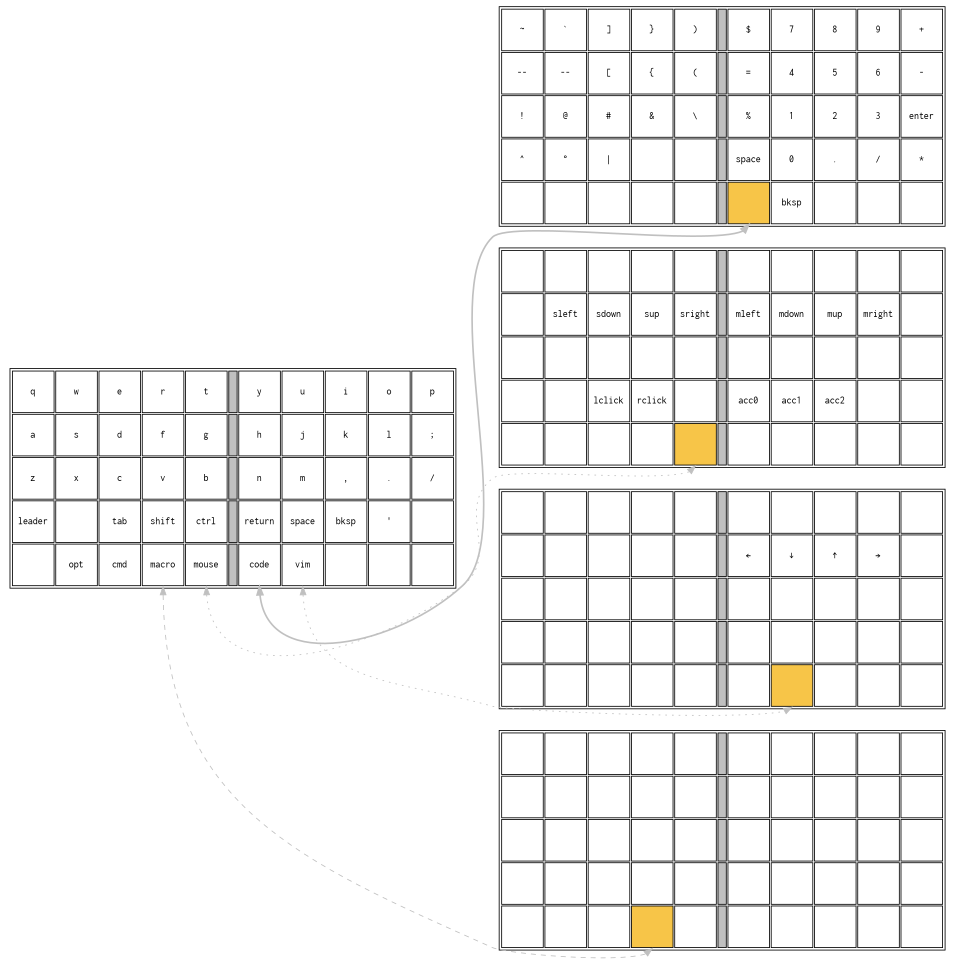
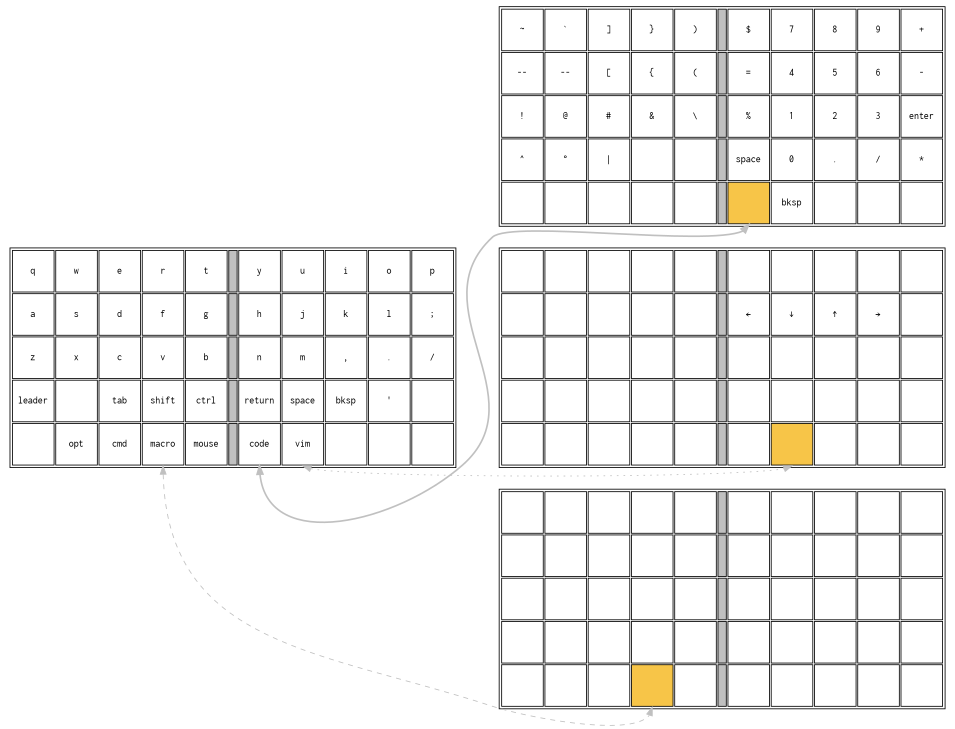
  digraph {
    rankdir=LR
    node [shape=plaintext]
    edge [color=grey dir=both style=dotted]
    n1 [label=< <table> /* Row 5 */   <tr>     <td width="50" height="50"><font face="courier" point-size="12">q</font></td>     <td width="50" height="50"><font face="courier" point-size="12">w</font></td>     <td width="50" height="50"><font face="courier" point-size="12">e</font></td>     <td width="50" height="50"><font face="courier" point-size="12">r</font></td>     <td width="50" height="50"><font face="courier" point-size="12">t</font></td>     <td bgcolor="grey" width="10" height="50"></td>     <td width="50" height="50"><font face="courier" point-size="12">y</font></td>     <td width="50" height="50"><font face="courier" point-size="12">u</font></td>     <td width="50" height="50"><font face="courier" point-size="12">i</font></td>     <td width="50" height="50"><font face="courier" point-size="12">o</font></td>     <td width="50" height="50"><font face="courier" point-size="12">p</font></td>   </tr> /* Row 4 "Home Row" */   <tr>     <td width="50" height="50"><font face="courier" point-size="12">a</font></td>     <td width="50" height="50"><font face="courier" point-size="12">s</font></td>     <td width="50" height="50"><font face="courier" point-size="12">d</font></td>     <td width="50" height="50"><font face="courier" point-size="12">f</font></td>     <td width="50" height="50"><font face="courier" point-size="12">g</font></td>     <td bgcolor="grey" width="10" height="50"></td>     <td width="50" height="50"><font face="courier" point-size="12">h</font></td>     <td width="50" height="50"><font face="courier" point-size="12">j</font></td>     <td width="50" height="50"><font face="courier" point-size="12">k</font></td>     <td width="50" height="50"><font face="courier" point-size="12">l</font></td>     <td width="50" height="50"><font face="courier" point-size="12">;</font></td>   </tr> /* Row 3 */   <tr>     <td width="50" height="50"><font face="courier" point-size="12">z</font></td>     <td width="50" height="50"><font face="courier" point-size="12">x</font></td>     <td width="50" height="50"><font face="courier" point-size="12">c</font></td>     <td width="50" height="50"><font face="courier" point-size="12">v</font></td>     <td width="50" height="50"><font face="courier" point-size="12">b</font></td>     <td bgcolor="grey" width="10" height="50"></td>     <td width="50" height="50"><font face="courier" point-size="12">n</font></td>     <td width="50" height="50"><font face="courier" point-size="12">m</font></td>     <td width="50" height="50"><font face="courier" point-size="12">,</font></td>     <td width="50" height="50"><font face="courier" point-size="12">.</font></td>     <td width="50" height="50"><font face="courier" point-size="12">/</font></td>   </tr> /* Row 2 "Upper Thumb Row" */   <tr>     <td width="50" height="50"><font face="courier" point-size="12">leader</font></td>     <td width="50" height="50"><font face="courier" point-size="12">&nbsp;</font></td>     <td width="50" height="50"><font face="courier" point-size="12">tab</font></td>     <td width="50" height="50"><font face="courier" point-size="12">shift</font></td>     <td width="50" height="50"><font face="courier" point-size="12">ctrl</font></td>     <td bgcolor="grey" width="10" height="50"></td>     <td width="50" height="50"><font face="courier" point-size="12">return</font></td>     <td width="50" height="50"><font face="courier" point-size="12">space</font></td>     <td width="50" height="50"><font face="courier" point-size="12">bksp</font></td>     <td width="50" height="50"><font face="courier" point-size="12">'</font></td>     <td width="50" height="50"><font face="courier" point-size="12">&nbsp;</font></td>   </tr> /* Row 1 "Lower Thumb Row" */   <tr>     <td width="50" height="50"><font face="courier" point-size="12">&nbsp;</font></td>     <td width="50" height="50"><font face="courier" point-size="12">opt</font></td>     <td width="50" height="50"><font face="courier" point-size="12">cmd</font></td>     <td port="macroKey" width="50" height="50"><font face="courier" point-size="12">macro</font></td>     <td port="mouseKey" width="50" height="50"><font face="courier" point-size="12">mouse</font></td>     <td bgcolor="grey" width="10" height="50"></td>     <td port="codeKey" width="50" height="50"><font face="courier" point-size="12">code</font></td>     <td port="vimKey" width="50" height="50"><font face="courier" point-size="12">vim</font></td>     <td width="50" height="50"><font face="courier" point-size="12">&nbsp;</font></td>     <td width="50" height="50"><font face="courier" point-size="12">&nbsp;</font></td>     <td width="50" height="50"><font face="courier" point-size="12">&nbsp;</font></td>   </tr> </table>>]
    n2 [label=< <table> /* Row 5 */   <tr>     <td width="50" height="50"><font face="courier" point-size="12">~</font></td>     <td width="50" height="50"><font face="courier" point-size="12">`</font></td>     <td width="50" height="50"><font face="courier" point-size="12">&#93;</font></td>     <td width="50" height="50"><font face="courier" point-size="12">}</font></td>     <td width="50" height="50"><font face="courier" point-size="12">)</font></td>     <td bgcolor="grey" width="10" height="50"></td>     <td width="50" height="50"><font face="courier" point-size="12">$</font></td>     <td width="50" height="50"><font face="courier" point-size="12">7</font></td>     <td width="50" height="50"><font face="courier" point-size="12">8</font></td>     <td width="50" height="50"><font face="courier" point-size="12">9</font></td>     <td width="50" height="50"><font face="courier" point-size="12">+</font></td>   </tr> /* Row 4 "Home Row" */   <tr>     <td width="50" height="50"><font face="courier" point-size="12">--</font></td>     <td width="50" height="50"><font face="courier" point-size="12">--</font></td>     <td width="50" height="50"><font face="courier" point-size="12">[</font></td>     <td width="50" height="50"><font face="courier" point-size="12">{</font></td>     <td width="50" height="50"><font face="courier" point-size="12">(</font></td>     <td bgcolor="grey" width="10" height="50"></td>     <td width="50" height="50"><font face="courier" point-size="12">=</font></td>     <td width="50" height="50"><font face="courier" point-size="12">4</font></td>     <td width="50" height="50"><font face="courier" point-size="12">5</font></td>     <td width="50" height="50"><font face="courier" point-size="12">6</font></td>     <td width="50" height="50"><font face="courier" point-size="12">-</font></td>   </tr> /* Row 3 */   <tr>     <td width="50" height="50"><font face="courier" point-size="12">!</font></td>     <td width="50" height="50"><font face="courier" point-size="12">@</font></td>     <td width="50" height="50"><font face="courier" point-size="12">#</font></td>     <td width="50" height="50"><font face="courier" point-size="12">&amp;</font></td>     <td width="50" height="50"><font face="courier" point-size="12">\</font></td>     <td bgcolor="grey" width="10" height="50"></td>     <td width="50" height="50"><font face="courier" point-size="12">%</font></td>     <td width="50" height="50"><font face="courier" point-size="12">1</font></td>     <td width="50" height="50"><font face="courier" point-size="12">2</font></td>     <td width="50" height="50"><font face="courier" point-size="12">3</font></td>     <td width="50" height="50"><font face="courier" point-size="12">enter</font></td>   </tr> /* Row 2 "Upper Thumb Row" */   <tr>     <td width="50" height="50"><font face="courier" point-size="12">^</font></td>     <td width="50" height="50"><font face="courier" point-size="12">°</font></td>     <td width="50" height="50"><font face="courier" point-size="12">|</font></td>     <td width="50" height="50"><font face="courier" point-size="12">&nbsp;</font></td>     <td width="50" height="50"><font face="courier" point-size="12">&nbsp;</font></td>     <td bgcolor="grey" width="10" height="50"></td>     <td width="50" height="50"><font face="courier" point-size="12">space</font></td>     <td width="50" height="50"><font face="courier" point-size="12">0</font></td>     <td width="50" height="50"><font face="courier" point-size="12">.</font></td>     <td width="50" height="50"><font face="courier" point-size="12">/</font></td>     <td width="50" height="50"><font face="courier" point-size="12">*</font></td>   </tr> /* Row 1 "Lower Thumb Row" */   <tr>     <td width="50" height="50"><font face="courier" point-size="12">&nbsp;</font></td>     <td width="50" height="50"><font face="courier" point-size="12">&nbsp;</font></td>     <td width="50" height="50"><font face="courier" point-size="12">&nbsp;</font></td>     <td width="50" height="50"><font face="courier" point-size="12">&nbsp;</font></td>     <td width="50" height="50"><font face="courier" point-size="12">&nbsp;</font></td>     <td bgcolor="grey" width="10" height="50"></td>     <td port="codeLayer" bgcolor="#F7C548" width="50" height="50"><font color="white" face="courier" point-size="12">&nbsp;</font></td>     <td width="50" height="50"><font face="courier" point-size="12">bksp</font></td>     <td width="50" height="50"><font face="courier" point-size="12">&nbsp;</font></td>     <td width="50" height="50"><font face="courier" point-size="12">&nbsp;</font></td>     <td width="50" height="50"><font face="courier" point-size="12">&nbsp;</font></td>   </tr> </table>>]
-   n3 [label=< <table> /* Row 5 */   <tr>     <td width="50" height="50"><font face="courier" point-size="12">&nbsp;</font></td>     <td width="50" height="50"><font face="courier" point-size="12">&nbsp;</font></td>     <td width="50" height="50"><font face="courier" point-size="12">&nbsp;</font></td>     <td width="50" height="50"><font face="courier" point-size="12">&nbsp;</font></td>     <td width="50" height="50"><font face="courier" point-size="12">&nbsp;</font></td>     <td bgcolor="grey" width="10" height="50"></td>     <td width="50" height="50"><font face="courier" point-size="12">&nbsp;</font></td>     <td width="50" height="50"><font face="courier" point-size="12">&nbsp;</font></td>     <td width="50" height="50"><font face="courier" point-size="12">&nbsp;</font></td>     <td width="50" height="50"><font face="courier" point-size="12">&nbsp;</font></td>     <td width="50" height="50"><font face="courier" point-size="12">&nbsp;</font></td>   </tr> /* Row 4 "Home Row" */   <tr>     <td width="50" height="50"><font face="courier" point-size="12">&nbsp;</font></td>     <td width="50" height="50"><font face="courier" point-size="12">sleft</font></td>     <td width="50" height="50"><font face="courier" point-size="12">sdown</font></td>     <td width="50" height="50"><font face="courier" point-size="12">sup</font></td>     <td width="50" height="50"><font face="courier" point-size="12">sright</font></td>     <td bgcolor="grey" width="10" height="50"></td>     <td width="50" height="50"><font face="courier" point-size="12">mleft</font></td>     <td width="50" height="50"><font face="courier" point-size="12">mdown</font></td>     <td width="50" height="50"><font face="courier" point-size="12">mup</font></td>     <td width="50" height="50"><font face="courier" point-size="12">mright</font></td>     <td width="50" height="50"><font face="courier" point-size="12">&nbsp;</font></td>   </tr> /* Row 3 */   <tr>     <td width="50" height="50"><font face="courier" point-size="12">&nbsp;</font></td>     <td width="50" height="50"><font face="courier" point-size="12">&nbsp;</font></td>     <td width="50" height="50"><font face="courier" point-size="12">&nbsp;</font></td>     <td width="50" height="50"><font face="courier" point-size="12">&nbsp;</font></td>     <td width="50" height="50"><font face="courier" point-size="12">&nbsp;</font></td>     <td bgcolor="grey" width="10" height="50"></td>     <td width="50" height="50"><font face="courier" point-size="12">&nbsp;</font></td>     <td width="50" height="50"><font face="courier" point-size="12">&nbsp;</font></td>     <td width="50" height="50"><font face="courier" point-size="12">&nbsp;</font></td>     <td width="50" height="50"><font face="courier" point-size="12">&nbsp;</font></td>     <td width="50" height="50"><font face="courier" point-size="12">&nbsp;</font></td>   </tr> /* Row 2 "Upper Thumb Row" */   <tr>     <td width="50" height="50"><font face="courier" point-size="12">&nbsp;</font></td>     <td width="50" height="50"><font face="courier" point-size="12">&nbsp;</font></td>     <td width="50" height="50"><font face="courier" point-size="12">lclick</font></td>     <td width="50" height="50"><font face="courier" point-size="12">rclick</font></td>     <td width="50" height="50"><font face="courier" point-size="12">&nbsp;</font></td>     <td bgcolor="grey" width="10" height="50"></td>     <td width="50" height="50"><font face="courier" point-size="12">acc0</font></td>     <td width="50" height="50"><font face="courier" point-size="12">acc1</font></td>     <td width="50" height="50"><font face="courier" point-size="12">acc2</font></td>     <td width="50" height="50"><font face="courier" point-size="12">&nbsp;</font></td>     <td width="50" height="50"><font face="courier" point-size="12">&nbsp;</font></td>   </tr> /* Row 1 "Lower Thumb Row" */   <tr>     <td width="50" height="50"><font face="courier" point-size="12">&nbsp;</font></td>     <td width="50" height="50"><font face="courier" point-size="12">&nbsp;</font></td>     <td width="50" height="50"><font face="courier" point-size="12">&nbsp;</font></td>     <td width="50" height="50"><font face="courier" point-size="12">&nbsp;</font></td>     <td port="mouseLayer" bgcolor="#F7C548" width="50" height="50"><font color="white" face="courier" point-size="12">&nbsp;</font></td>     <td bgcolor="grey" width="10" height="50"></td>     <td width="50" height="50"><font face="courier" point-size="12">&nbsp;</font></td>     <td width="50" height="50"><font face="courier" point-size="12">&nbsp;</font></td>     <td width="50" height="50"><font face="courier" point-size="12">&nbsp;</font></td>     <td width="50" height="50"><font face="courier" point-size="12">&nbsp;</font></td>     <td width="50" height="50"><font face="courier" point-size="12">&nbsp;</font></td>   </tr> </table>>]
    n4 [label=< <table> /* Row 5 */   <tr>     <td width="50" height="50"><font face="courier" point-size="12">&nbsp;</font></td>     <td width="50" height="50"><font face="courier" point-size="12">&nbsp;</font></td>     <td width="50" height="50"><font face="courier" point-size="12">&nbsp;</font></td>     <td width="50" height="50"><font face="courier" point-size="12">&nbsp;</font></td>     <td width="50" height="50"><font face="courier" point-size="12">&nbsp;</font></td>     <td bgcolor="grey" width="10" height="50"></td>     <td width="50" height="50"><font face="courier" point-size="12">&nbsp;</font></td>     <td width="50" height="50"><font face="courier" point-size="12">&nbsp;</font></td>     <td width="50" height="50"><font face="courier" point-size="12">&nbsp;</font></td>     <td width="50" height="50"><font face="courier" point-size="12">&nbsp;</font></td>     <td width="50" height="50"><font face="courier" point-size="12">&nbsp;</font></td>   </tr> /* Row 4 "Home Row" */   <tr>     <td width="50" height="50"><font face="courier" point-size="12">&nbsp;</font></td>     <td width="50" height="50"><font face="courier" point-size="12">&nbsp;</font></td>     <td width="50" height="50"><font face="courier" point-size="12">&nbsp;</font></td>     <td width="50" height="50"><font face="courier" point-size="12">&nbsp;</font></td>     <td width="50" height="50"><font face="courier" point-size="12">&nbsp;</font></td>     <td bgcolor="grey" width="10" height="50"></td>     <td width="50" height="50"><font face="courier" point-size="12">←</font></td>     <td width="50" height="50"><font face="courier" point-size="12">↓</font></td>     <td width="50" height="50"><font face="courier" point-size="12">↑</font></td>     <td width="50" height="50"><font face="courier" point-size="12">→</font></td>     <td width="50" height="50"><font face="courier" point-size="12">&nbsp;</font></td>   </tr> /* Row 3 */   <tr>     <td width="50" height="50"><font face="courier" point-size="12">&nbsp;</font></td>     <td width="50" height="50"><font face="courier" point-size="12">&nbsp;</font></td>     <td width="50" height="50"><font face="courier" point-size="12">&nbsp;</font></td>     <td width="50" height="50"><font face="courier" point-size="12">&nbsp;</font></td>     <td width="50" height="50"><font face="courier" point-size="12">&nbsp;</font></td>     <td bgcolor="grey" width="10" height="50"></td>     <td width="50" height="50"><font face="courier" point-size="12">&nbsp;</font></td>     <td width="50" height="50"><font face="courier" point-size="12">&nbsp;</font></td>     <td width="50" height="50"><font face="courier" point-size="12">&nbsp;</font></td>     <td width="50" height="50"><font face="courier" point-size="12">&nbsp;</font></td>     <td width="50" height="50"><font face="courier" point-size="12">&nbsp;</font></td>   </tr> /* Row 2 "Upper Thumb Row" */   <tr>     <td width="50" height="50"><font face="courier" point-size="12">&nbsp;</font></td>     <td width="50" height="50"><font face="courier" point-size="12">&nbsp;</font></td>     <td width="50" height="50"><font face="courier" point-size="12">&nbsp;</font></td>     <td width="50" height="50"><font face="courier" point-size="12">&nbsp;</font></td>     <td width="50" height="50"><font face="courier" point-size="12">&nbsp;</font></td>     <td bgcolor="grey" width="10" height="50"></td>     <td width="50" height="50"><font face="courier" point-size="12">&nbsp;</font></td>     <td width="50" height="50"><font face="courier" point-size="12">&nbsp;</font></td>     <td width="50" height="50"><font face="courier" point-size="12">&nbsp;</font></td>     <td width="50" height="50"><font face="courier" point-size="12">&nbsp;</font></td>     <td width="50" height="50"><font face="courier" point-size="12">&nbsp;</font></td>   </tr> /* Row 1 "Lower Thumb Row" */   <tr>     <td width="50" height="50"><font face="courier" point-size="12">&nbsp;</font></td>     <td width="50" height="50"><font face="courier" point-size="12">&nbsp;</font></td>     <td width="50" height="50"><font face="courier" point-size="12">&nbsp;</font></td>     <td width="50" height="50"><font face="courier" point-size="12">&nbsp;</font></td>     <td width="50" height="50"><font face="courier" point-size="12">&nbsp;</font></td>     <td bgcolor="grey" width="10" height="50"></td>     <td width="50" height="50"><font face="courier" point-size="12">&nbsp;</font></td>     <td port="vimLayer" bgcolor="#F7C548" width="50" height="50"><font color="white" face="courier" point-size="12">&nbsp;</font></td>     <td width="50" height="50"><font face="courier" point-size="12">&nbsp;</font></td>     <td width="50" height="50"><font face="courier" point-size="12">&nbsp;</font></td>     <td width="50" height="50"><font face="courier" point-size="12">&nbsp;</font></td>   </tr> </table>>]
    n5 [label=< <table> /* Row 5 */   <tr>     <td width="50" height="50"><font face="courier" point-size="12">&nbsp;</font></td>     <td width="50" height="50"><font face="courier" point-size="12">&nbsp;</font></td>     <td width="50" height="50"><font face="courier" point-size="12">&nbsp;</font></td>     <td width="50" height="50"><font face="courier" point-size="12">&nbsp;</font></td>     <td width="50" height="50"><font face="courier" point-size="12">&nbsp;</font></td>     <td bgcolor="grey" width="10" height="50"></td>     <td width="50" height="50"><font face="courier" point-size="12">&nbsp;</font></td>     <td width="50" height="50"><font face="courier" point-size="12">&nbsp;</font></td>     <td width="50" height="50"><font face="courier" point-size="12">&nbsp;</font></td>     <td width="50" height="50"><font face="courier" point-size="12">&nbsp;</font></td>     <td width="50" height="50"><font face="courier" point-size="12">&nbsp;</font></td>   </tr> /* Row 4 "Home Row" */   <tr>     <td width="50" height="50"><font face="courier" point-size="12">&nbsp;</font></td>     <td width="50" height="50"><font face="courier" point-size="12">&nbsp;</font></td>     <td width="50" height="50"><font face="courier" point-size="12">&nbsp;</font></td>     <td width="50" height="50"><font face="courier" point-size="12">&nbsp;</font></td>     <td width="50" height="50"><font face="courier" point-size="12">&nbsp;</font></td>     <td bgcolor="grey" width="10" height="50"></td>     <td width="50" height="50"><font face="courier" point-size="12">&nbsp;</font></td>     <td width="50" height="50"><font face="courier" point-size="12">&nbsp;</font></td>     <td width="50" height="50"><font face="courier" point-size="12">&nbsp;</font></td>     <td width="50" height="50"><font face="courier" point-size="12">&nbsp;</font></td>     <td width="50" height="50"><font face="courier" point-size="12">&nbsp;</font></td>   </tr> /* Row 3 */   <tr>     <td width="50" height="50"><font face="courier" point-size="12">&nbsp;</font></td>     <td width="50" height="50"><font face="courier" point-size="12">&nbsp;</font></td>     <td width="50" height="50"><font face="courier" point-size="12">&nbsp;</font></td>     <td width="50" height="50"><font face="courier" point-size="12">&nbsp;</font></td>     <td width="50" height="50"><font face="courier" point-size="12">&nbsp;</font></td>     <td bgcolor="grey" width="10" height="50"></td>     <td width="50" height="50"><font face="courier" point-size="12">&nbsp;</font></td>     <td width="50" height="50"><font face="courier" point-size="12">&nbsp;</font></td>     <td width="50" height="50"><font face="courier" point-size="12">&nbsp;</font></td>     <td width="50" height="50"><font face="courier" point-size="12">&nbsp;</font></td>     <td width="50" height="50"><font face="courier" point-size="12">&nbsp;</font></td>   </tr> /* Row 2 "Upper Thumb Row" */   <tr>     <td width="50" height="50"><font face="courier" point-size="12">&nbsp;</font></td>     <td width="50" height="50"><font face="courier" point-size="12">&nbsp;</font></td>     <td width="50" height="50"><font face="courier" point-size="12">&nbsp;</font></td>     <td width="50" height="50"><font face="courier" point-size="12">&nbsp;</font></td>     <td width="50" height="50"><font face="courier" point-size="12">&nbsp;</font></td>     <td bgcolor="grey" width="10" height="50"></td>     <td width="50" height="50"><font face="courier" point-size="12">&nbsp;</font></td>     <td width="50" height="50"><font face="courier" point-size="12">&nbsp;</font></td>     <td width="50" height="50"><font face="courier" point-size="12">&nbsp;</font></td>     <td width="50" height="50"><font face="courier" point-size="12">&nbsp;</font></td>     <td width="50" height="50"><font face="courier" point-size="12">&nbsp;</font></td>   </tr> /* Row 1 "Lower Thumb Row" */   <tr>     <td width="50" height="50"><font face="courier" point-size="12">&nbsp;</font></td>     <td width="50" height="50"><font face="courier" point-size="12">&nbsp;</font></td>     <td width="50" height="50"><font face="courier" point-size="12">&nbsp;</font></td>     <td port="macroLayer" bgcolor="#F7C548" width="50" height="50"><font color="white" face="courier" point-size="12">&nbsp;</font></td>     <td width="50" height="50"><font face="courier" point-size="12">&nbsp;</font></td>     <td bgcolor="grey" width="10" height="50"></td>     <td width="50" height="50"><font face="courier" point-size="12">&nbsp;</font></td>     <td width="50" height="50"><font face="courier" point-size="12">&nbsp;</font></td>     <td width="50" height="50"><font face="courier" point-size="12">&nbsp;</font></td>     <td width="50" height="50"><font face="courier" point-size="12">&nbsp;</font></td>     <td width="50" height="50"><font face="courier" point-size="12">&nbsp;</font></td>   </tr> </table>>]
    n1 -> n2 [headport=codeLayer style=bold tailport=codeKey]
-   n1 -> n3 [headport=mouseLayer tailport=mouseKey]
    n1 -> n4 [headport=vimLayer tailport=vimKey]
    n1 -> n5 [headport=macroLayer style=dashed tailport=macroKey]
  }
